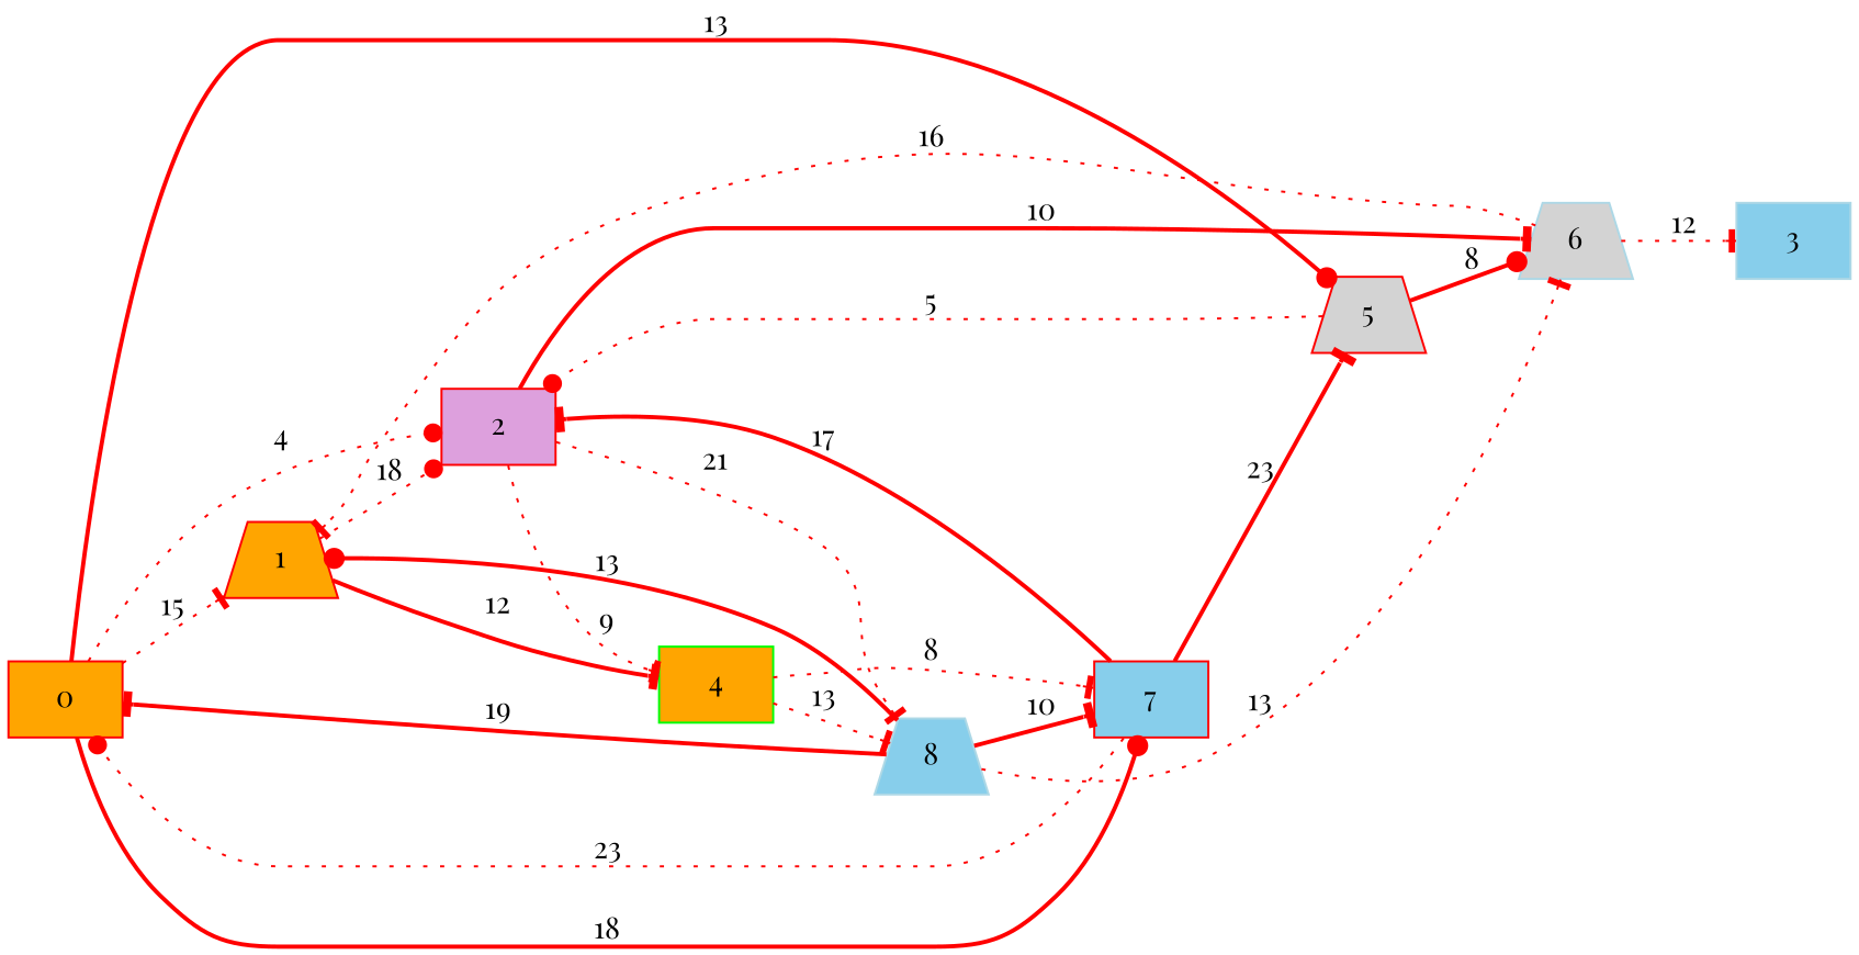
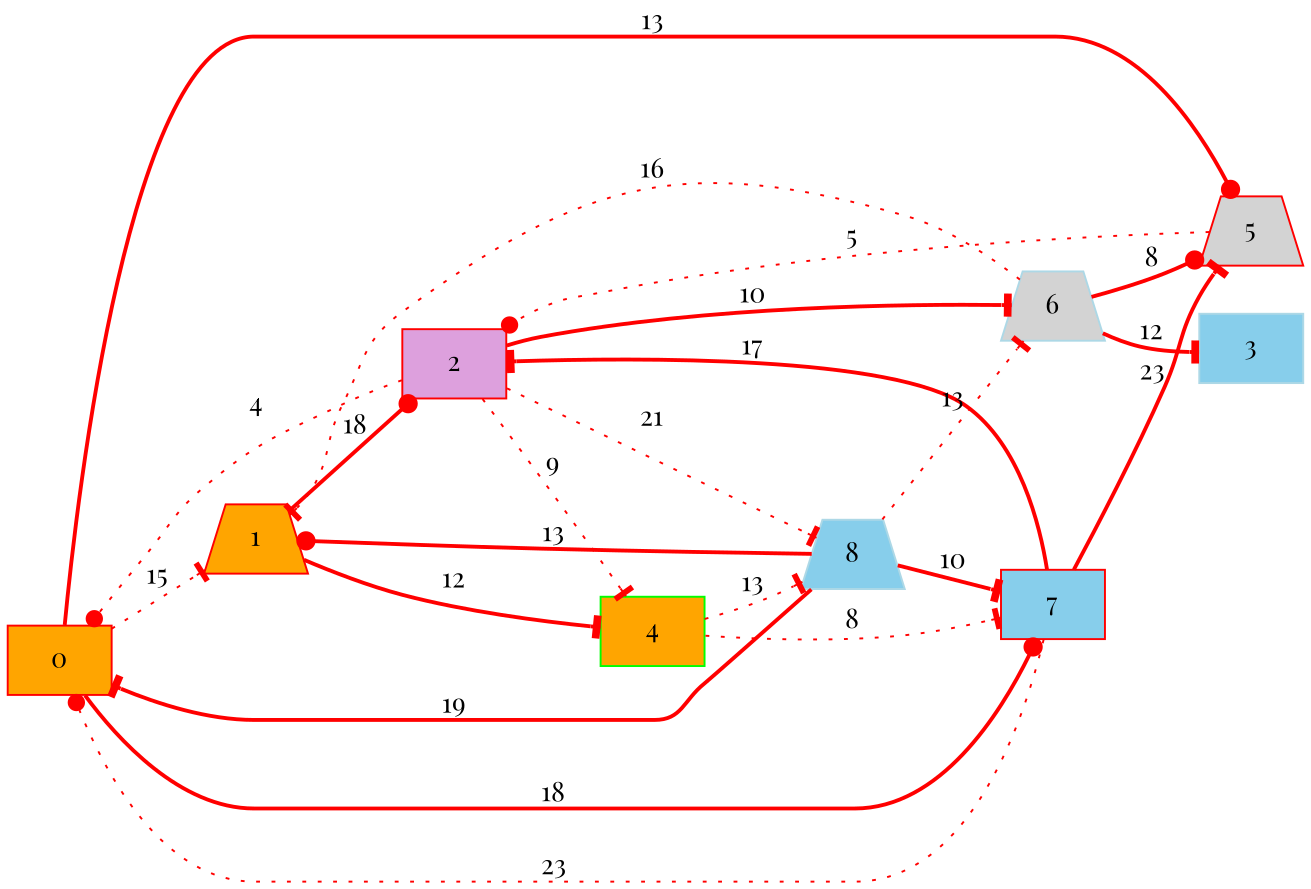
  digraph {
    fontname="Playfair Display"
    rankdir=LR
    node [color=red fillcolor=orange fontname="Playfair Display" shape=box style=filled]
    edge [arrowhead=tee color=red fontname="Playfair Display" style=bold]
    0
    1 [shape=trapezium]
    5 [fillcolor=lightgrey shape=trapezium]
    7 [fillcolor=skyblue]
    2 [fillcolor=plum]
    4 [color=green]
    6 [color=lightblue fillcolor=lightgrey shape=trapezium]
    8 [color=lightblue fillcolor=skyblue shape=trapezium]
    3 [color=lightblue fillcolor=skyblue]
    0 -> 1 [label=15 style=dotted]
    0 -> 5 [arrowhead=dot label=13]
    0 -> 7 [arrowhead=dot label=18]
-   1 -> 2 [arrowhead=dot label=18 style=dotted]
+   1 -> 2 [arrowhead=dot label=18]
    1 -> 4 [label=12]
    5 -> 2 [arrowhead=dot label=5 style=dotted]
    7 -> 0 [arrowhead=dot label=23 style=dotted]
    7 -> 5 [label=23]
    7 -> 2 [label=17]
-   0 -> 2 [arrowhead=dot label=4 style=dotted]
+   2 -> 0 [arrowhead=dot label=4 style=dotted]
    2 -> 4 [label=9 style=dotted]
    2 -> 6 [label=10]
    2 -> 8 [label=21 style=dotted]
    4 -> 7 [label=8 style=dotted]
    4 -> 8 [label=13 style=dotted]
    6 -> 1 [label=16 style=dotted]
-   5 -> 6 [arrowhead=dot label=8]
-   6 -> 3 [label=12 style=dotted]
+   6 -> 5 [arrowhead=dot label=8]
+   6 -> 3 [label=12]
    8 -> 0 [label=19]
    8 -> 1 [arrowhead=dot label=13]
    8 -> 7 [label=10]
    8 -> 6 [label=13 style=dotted]
  }
